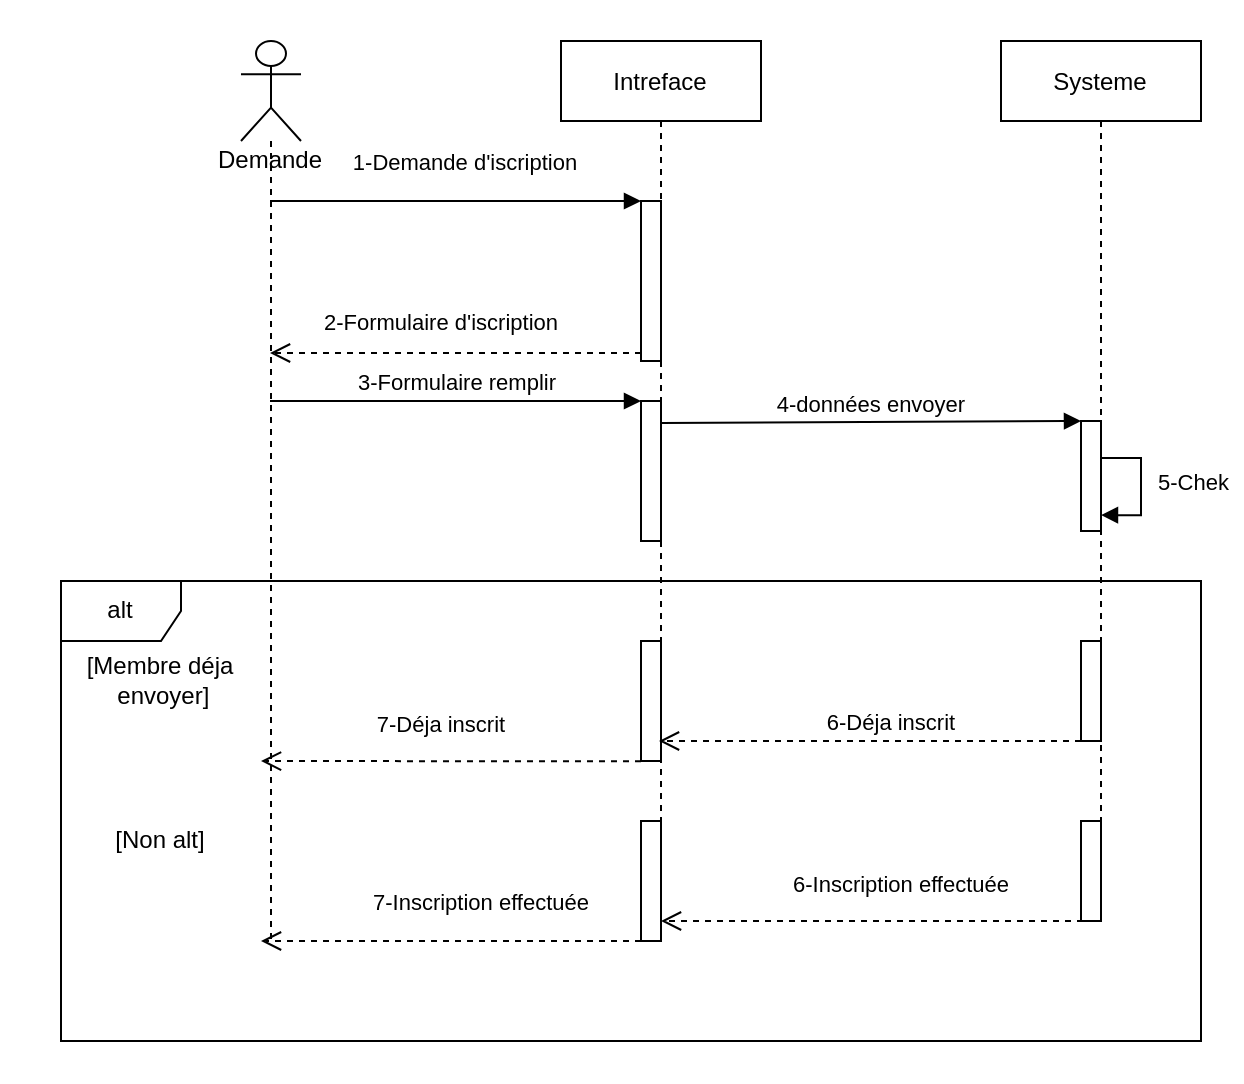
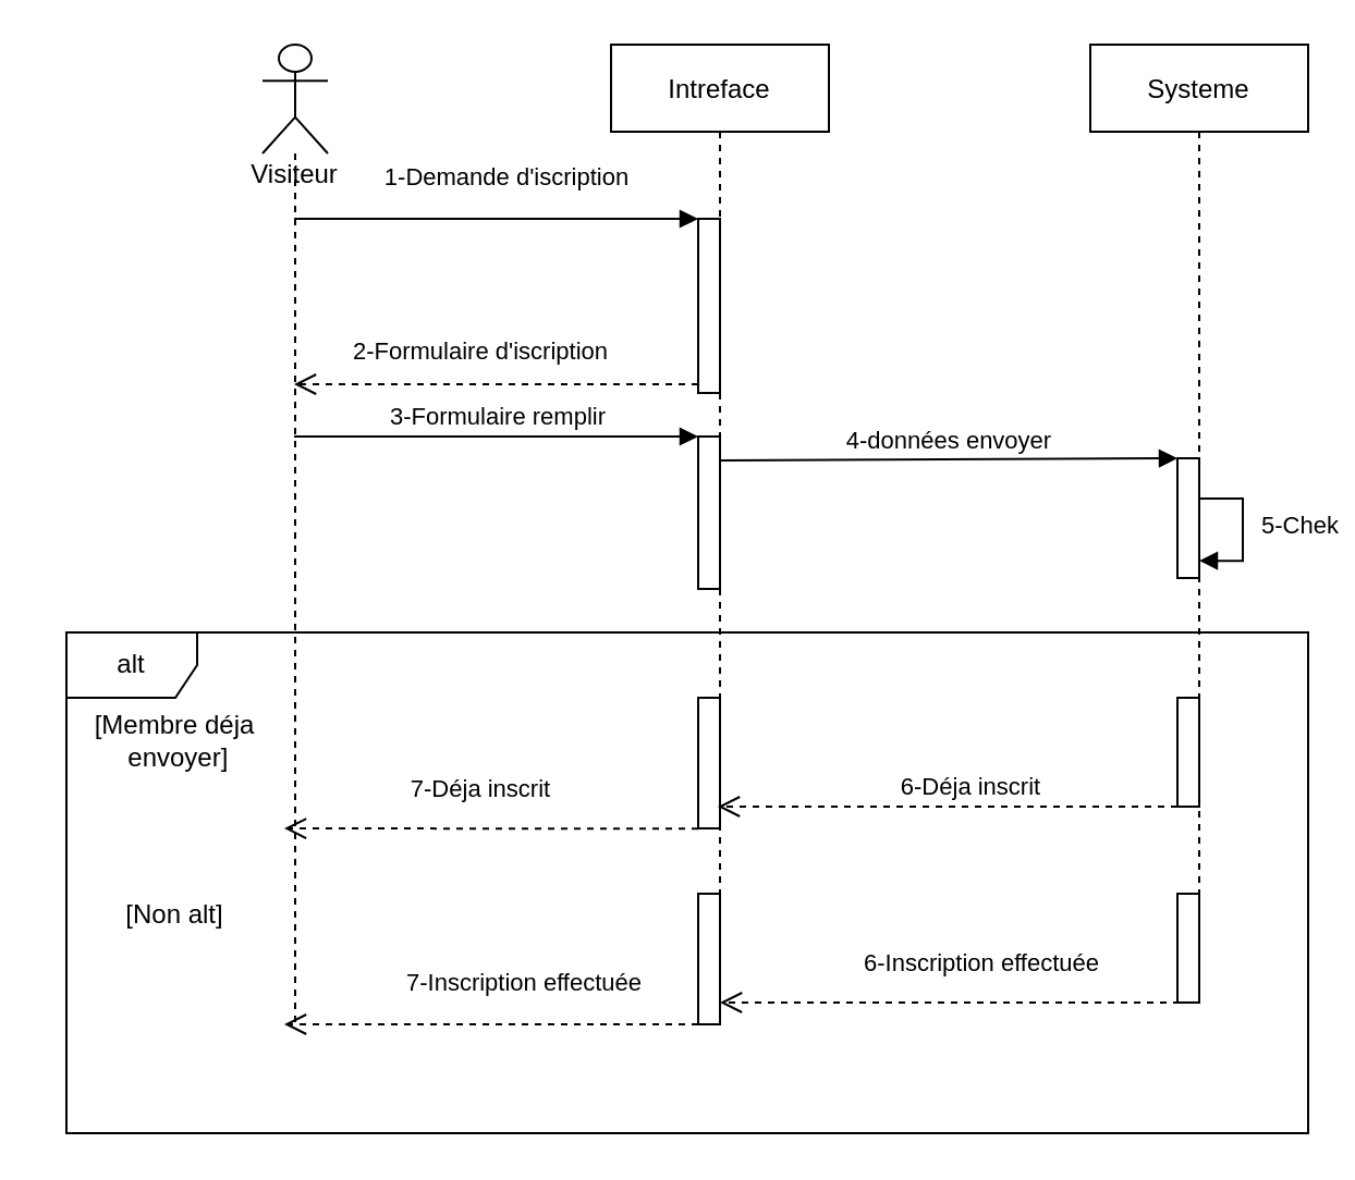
  <mxCell id="0" />
  <mxCell id="1" parent="0" />
  <mxCell id="2" value="alt" style="shape=umlFrame;whiteSpace=wrap;html=1;" vertex="1" parent="1"><mxGeometry x="30" y="290" width="570" height="230" as="geometry" /></mxCell>
  <mxCell id="3" value="Intreface" style="shape=umlLifeline;perimeter=lifelinePerimeter;container=1;collapsible=0;recursiveResize=0;rounded=0;shadow=0;strokeWidth=1;" parent="1" vertex="1"><mxGeometry x="280" y="20" width="100" height="450" as="geometry" /></mxCell>
  <mxCell id="4" value="" style="html=1;points=[];perimeter=orthogonalPerimeter;" vertex="1" parent="3"><mxGeometry x="40" y="80" width="10" height="80" as="geometry" /></mxCell>
  <mxCell id="5" value="" style="html=1;points=[];perimeter=orthogonalPerimeter;" vertex="1" parent="3"><mxGeometry x="40" y="180" width="10" height="70" as="geometry" /></mxCell>
  <mxCell id="6" value="" style="html=1;points=[];perimeter=orthogonalPerimeter;" vertex="1" parent="3"><mxGeometry x="40" y="300" width="10" height="60" as="geometry" /></mxCell>
  <mxCell id="7" value="" style="html=1;points=[];perimeter=orthogonalPerimeter;" vertex="1" parent="3"><mxGeometry x="40" y="390" width="10" height="60" as="geometry" /></mxCell>
  <mxCell id="8" value="Systeme" style="shape=umlLifeline;perimeter=lifelinePerimeter;container=1;collapsible=0;recursiveResize=0;rounded=0;shadow=0;strokeWidth=1;" parent="1" vertex="1"><mxGeometry x="500" y="20" width="100" height="440" as="geometry" /></mxCell>
  <mxCell id="9" value="5-Chek" style="edgeStyle=orthogonalEdgeStyle;html=1;align=left;spacingLeft=2;endArrow=block;rounded=0;entryX=1;entryY=0;" edge="1" parent="8" source="12"><mxGeometry x="-0.065" y="5" relative="1" as="geometry"><mxPoint x="50" y="200" as="sourcePoint" /><Array as="points"><mxPoint x="50" y="208.53" /><mxPoint x="70" y="208.53" /><mxPoint x="70" y="237.53" /></Array><mxPoint x="50" y="237.06" as="targetPoint" /><mxPoint as="offset" /></mxGeometry></mxCell>
  <mxCell id="10" value="" style="html=1;points=[];perimeter=orthogonalPerimeter;" vertex="1" parent="8"><mxGeometry x="40" y="390" width="10" height="50" as="geometry" /></mxCell>
  <mxCell id="11" value="" style="html=1;points=[];perimeter=orthogonalPerimeter;" vertex="1" parent="8"><mxGeometry x="40" y="300" width="10" height="50" as="geometry" /></mxCell>
  <mxCell id="12" value="" style="html=1;points=[];perimeter=orthogonalPerimeter;" vertex="1" parent="8"><mxGeometry x="40" y="190" width="10" height="55" as="geometry" /></mxCell>
  <mxCell id="13" value="" style="shape=umlLifeline;participant=umlActor;perimeter=lifelinePerimeter;whiteSpace=wrap;html=1;container=1;collapsible=0;recursiveResize=0;verticalAlign=top;spacingTop=36;outlineConnect=0;size=50;" vertex="1" parent="1"><mxGeometry x="120" y="20" width="30" height="450" as="geometry" /></mxCell>
- <mxCell id="14" value="Demande" style="text;html=1;strokeColor=none;fillColor=none;align=center;verticalAlign=middle;whiteSpace=wrap;rounded=0;" vertex="1" parent="13"><mxGeometry x="-5" y="50" width="40" height="20" as="geometry" /></mxCell>
+ <mxCell id="14" value="Visiteur" style="text;html=1;strokeColor=none;fillColor=none;align=center;verticalAlign=middle;whiteSpace=wrap;rounded=0;" vertex="1" parent="13"><mxGeometry x="-5" y="50" width="40" height="20" as="geometry" /></mxCell>
  <mxCell id="15" value="1-Demande d'iscription" style="html=1;verticalAlign=bottom;endArrow=block;entryX=0;entryY=0;" edge="1" target="4" parent="1" source="13"><mxGeometry x="0.03" y="10" relative="1" as="geometry"><mxPoint x="250" y="100" as="sourcePoint" /><mxPoint x="1" as="offset" /></mxGeometry></mxCell>
  <mxCell id="16" value="2-Formulaire d'iscription" style="html=1;verticalAlign=bottom;endArrow=open;dashed=1;endSize=8;exitX=0;exitY=0.95;" edge="1" source="4" parent="1" target="13"><mxGeometry x="0.078" y="-6" relative="1" as="geometry"><mxPoint x="250" y="176" as="targetPoint" /><mxPoint as="offset" /></mxGeometry></mxCell>
  <mxCell id="17" value="3-Formulaire remplir" style="html=1;verticalAlign=bottom;endArrow=block;entryX=0;entryY=0;" edge="1" target="5" parent="1" source="13"><mxGeometry relative="1" as="geometry"><mxPoint x="250" y="200" as="sourcePoint" /></mxGeometry></mxCell>
  <mxCell id="18" value="4-données envoyer" style="html=1;verticalAlign=bottom;endArrow=block;entryX=0;entryY=0;exitX=1.012;exitY=0.158;exitDx=0;exitDy=0;exitPerimeter=0;" edge="1" target="12" parent="1" source="5"><mxGeometry relative="1" as="geometry"><mxPoint x="331" y="205" as="sourcePoint" /></mxGeometry></mxCell>
  <mxCell id="19" value="6-Déja inscrit" style="html=1;verticalAlign=bottom;endArrow=open;dashed=1;endSize=8;" edge="1" parent="1"><mxGeometry x="-0.095" relative="1" as="geometry"><mxPoint x="540" y="370" as="sourcePoint" /><mxPoint x="329" y="370" as="targetPoint" /><mxPoint as="offset" /></mxGeometry></mxCell>
  <mxCell id="20" value="[Membre déja&lt;br&gt;&amp;nbsp;envoyer]" style="text;html=1;strokeColor=none;fillColor=none;align=center;verticalAlign=middle;whiteSpace=wrap;rounded=0;" vertex="1" parent="1"><mxGeometry y="330" width="120" height="20" as="geometry" x="20" /></mxCell>
  <mxCell id="21" value="7-Déja inscrit" style="html=1;verticalAlign=bottom;endArrow=open;dashed=1;endSize=8;" edge="1" parent="1"><mxGeometry x="0.053" y="-9" relative="1" as="geometry"><mxPoint x="320" y="380.18" as="sourcePoint" /><mxPoint x="130" y="380" as="targetPoint" /><mxPoint as="offset" /></mxGeometry></mxCell>
  <mxCell id="22" value="[Non alt]" style="text;html=1;strokeColor=none;fillColor=none;align=center;verticalAlign=middle;whiteSpace=wrap;rounded=0;" vertex="1" parent="1"><mxGeometry y="410" width="120" height="20" as="geometry" x="20" /></mxCell>
  <mxCell id="23" value="6-Inscription effectuée" style="html=1;verticalAlign=bottom;endArrow=open;dashed=1;endSize=8;" edge="1" parent="1"><mxGeometry x="-0.137" y="-9" relative="1" as="geometry"><mxPoint x="541" y="460" as="sourcePoint" /><mxPoint x="330" y="460" as="targetPoint" /><mxPoint as="offset" /></mxGeometry></mxCell>
  <mxCell id="24" value="7-Inscription effectuée" style="html=1;verticalAlign=bottom;endArrow=open;dashed=1;endSize=8;" edge="1" parent="1"><mxGeometry x="-0.158" y="-10" relative="1" as="geometry"><mxPoint x="320" y="470" as="sourcePoint" /><mxPoint x="130" y="470" as="targetPoint" /><mxPoint as="offset" /></mxGeometry></mxCell>
